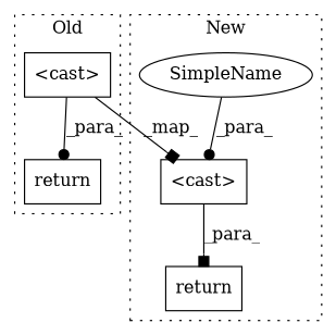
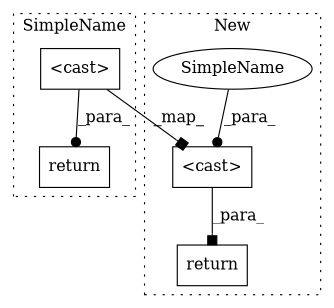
  digraph {
    node [a=11 l=14 shape=box]
    edge [arrowhead=dot]
    n1 [label="<cast>" s=18960]
    n2 [a=41 l=7 label=return s=18953]
    n3 [label="<cast>" s=13233]
    n4 [a=41 l=7 label=return s=13191]
    n5 [a=42 l=9 label=SimpleName s=13174 shape=ellipse]
    subgraph cluster_1 {
-     label=Old
+     label=SimpleName
      style=dotted
      n1
      n2
    }
    subgraph cluster_2 {
      label=New
      style=dotted
      n3
      n4
      n5
    }
    n1 -> n2 [label=_para_]
    n1 -> n3 [label=_map_ arrowhead=box]
    n3 -> n4 [label=_para_ arrowhead=box]
    n5 -> n3 [label=_para_]
  }
